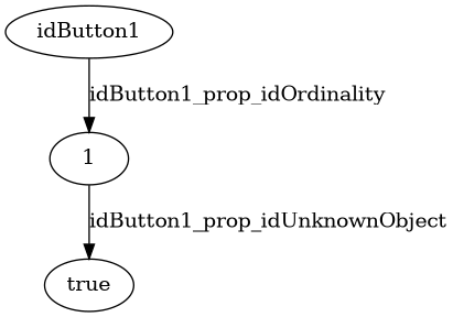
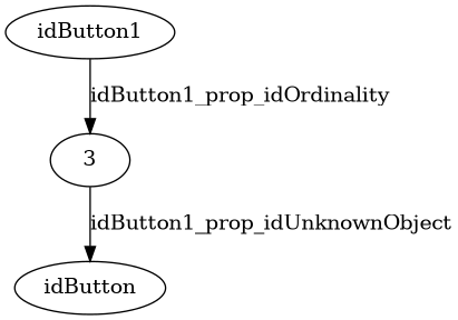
  strict digraph {
    edge [edge_type=property]
    idButton1 [node_type=entity_node root=root]
-   1
-   true
+   1 [label=3]
+   true [label=idButton]
    idButton1 -> 1 [label=idButton1_prop_idOrdinality]
    1 -> true [label=idButton1_prop_idUnknownObject]
  }
